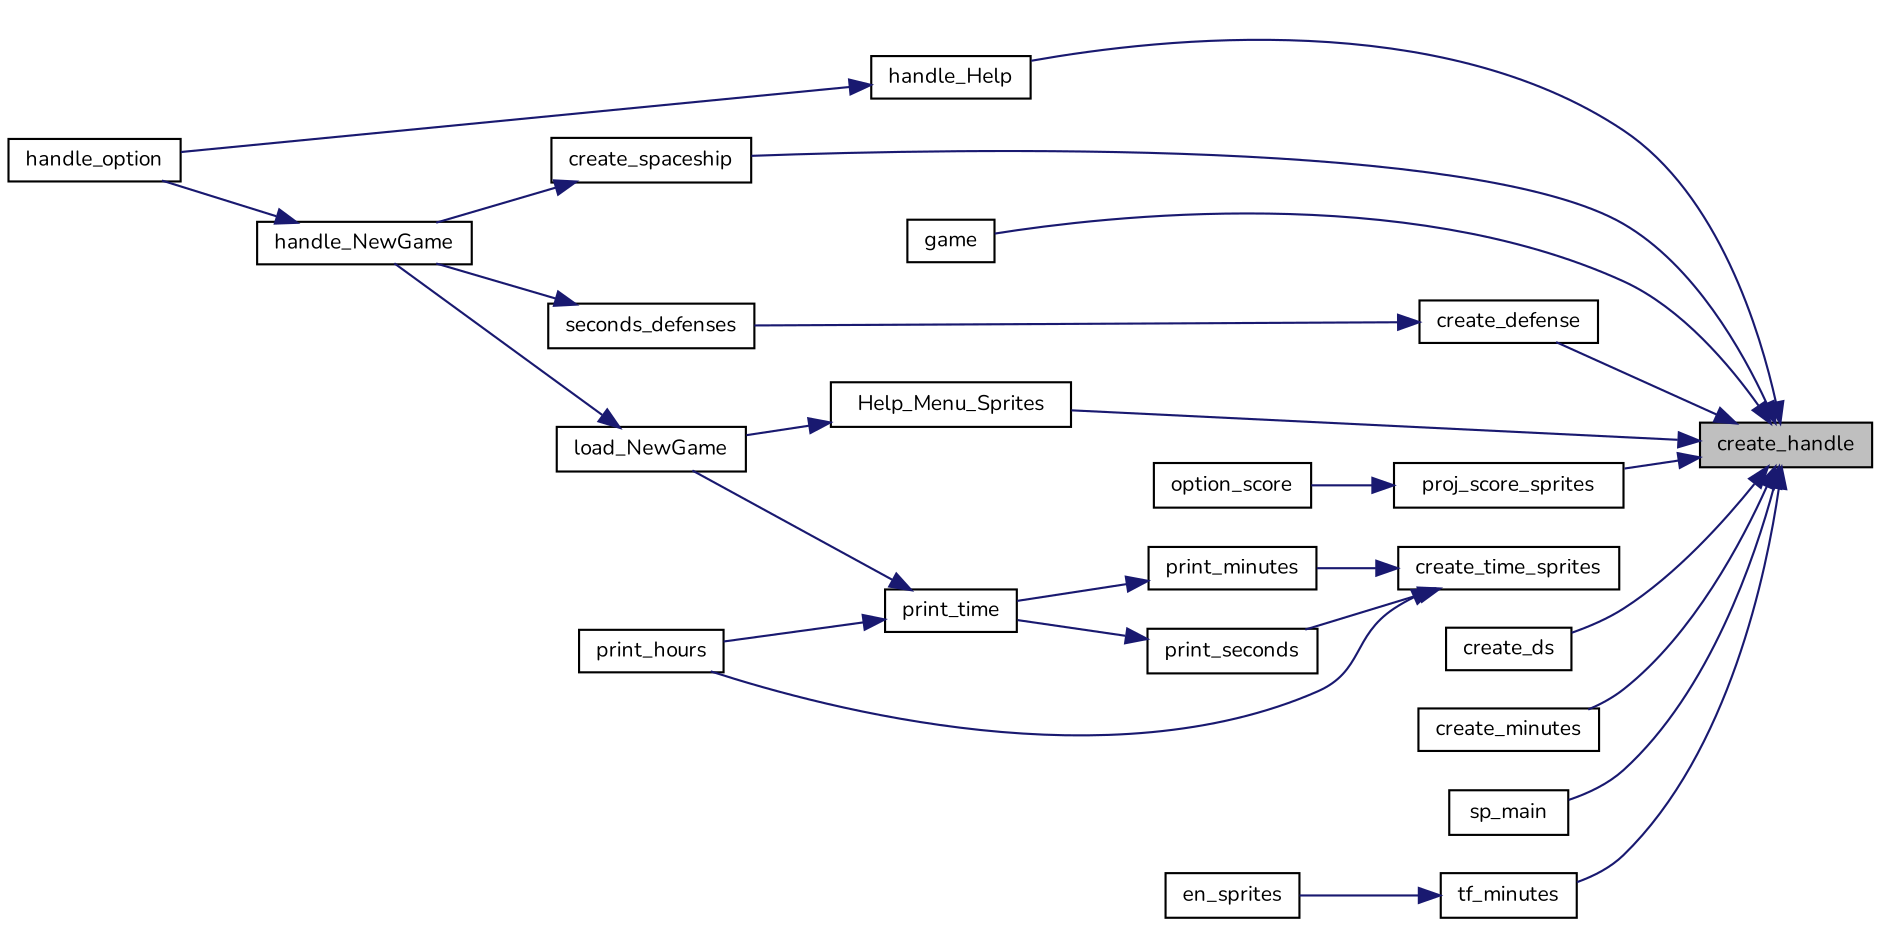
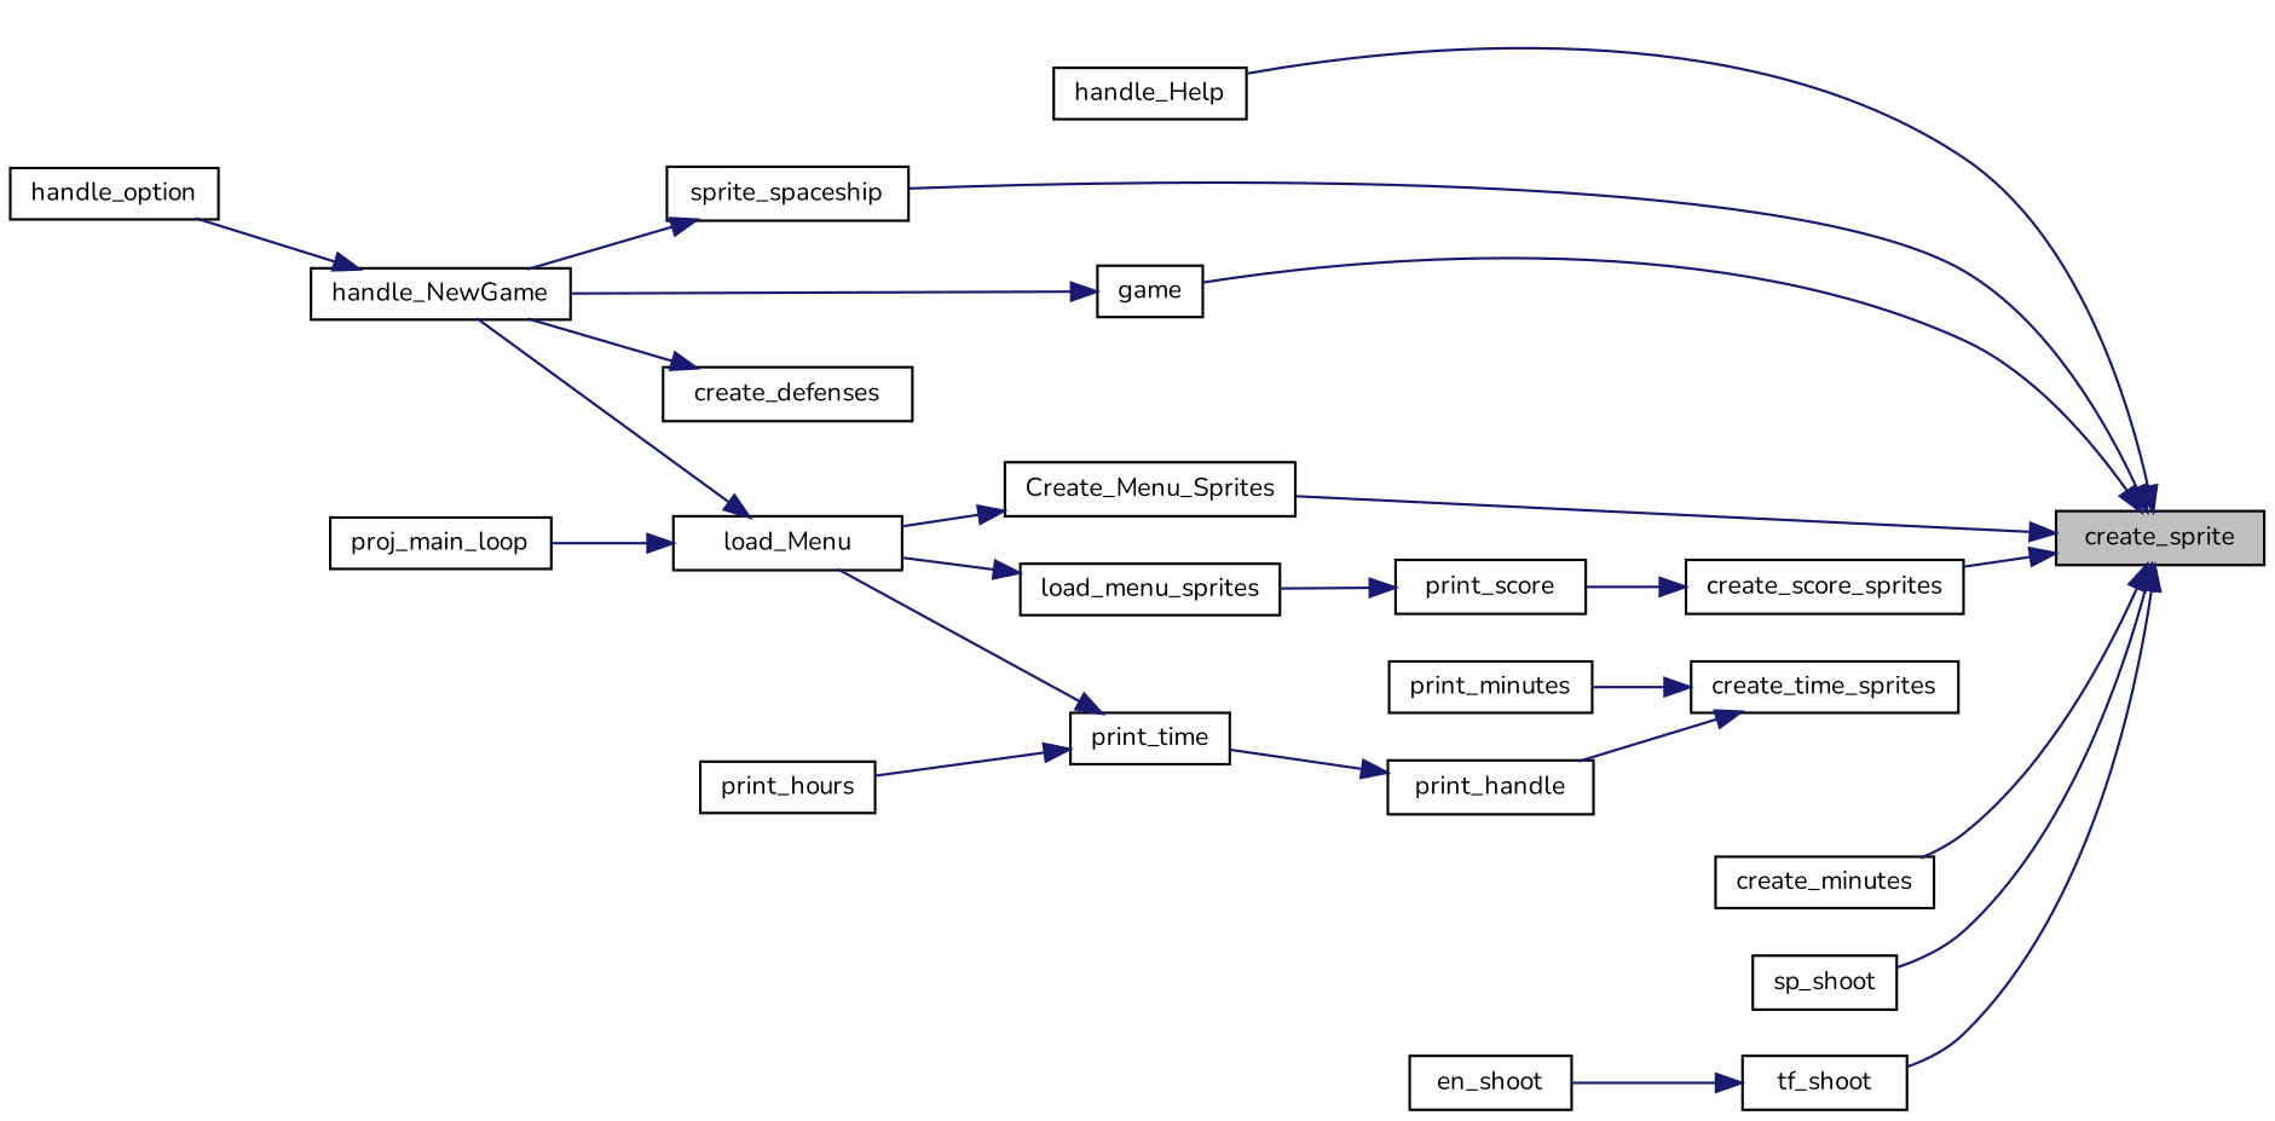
  digraph {
    fontname=Nunito
    rankdir=RL
    node [color=black fillcolor=white fontname=Nunito fontsize=10 shape=record style=filled]
    edge [color=midnightblue dir=back fontname=Nunito fontsize=10 labelfontname=Helvetica labelfontsize=10 style=solid]
-   n1 [fillcolor=grey75 fontcolor=black height=0.2 label=create_handle width=0.4]
-   n2 [height=0.2 label=create_defense width=0.4]
-   n3 [height=0.2 label=create_ds width=0.4]
-   n4 [height=0.2 label=Help_Menu_Sprites width=0.4]
-   n5 [height=0.2 label=proj_score_sprites width=0.4]
-   n6 [height=0.2 label=create_spaceship width=0.4]
+   n1 [fillcolor=grey75 fontcolor=black height=0.2 label=create_sprite width=0.4]
+   n4 [height=0.2 label=Create_Menu_Sprites width=0.4]
+   n5 [height=0.2 label=create_score_sprites width=0.4]
+   n6 [height=0.2 label=sprite_spaceship width=0.4]
    n7 [height=0.2 label=create_minutes width=0.4]
    n8 [height=0.2 label=game width=0.4]
    n9 [height=0.2 label=handle_Help width=0.4]
-   n10 [height=0.2 label=sp_main width=0.4]
-   n11 [height=0.2 label=tf_minutes width=0.4]
-   n12 [height=0.2 label=seconds_defenses width=0.4]
-   n13 [height=0.2 label=load_NewGame width=0.4]
-   n14 [height=0.2 label=option_score width=0.4]
+   n10 [height=0.2 label=sp_shoot width=0.4]
+   n11 [height=0.2 label=tf_shoot width=0.4]
+   n12 [height=0.2 label=create_defenses width=0.4]
+   n13 [height=0.2 label=load_Menu width=0.4]
+   n14 [height=0.2 label=print_score width=0.4]
    n15 [height=0.2 label=handle_NewGame width=0.4]
    n16 [height=0.2 label=create_time_sprites width=0.4]
    n17 [height=0.2 label=print_hours width=0.4]
    n18 [height=0.2 label=print_minutes width=0.4]
-   n19 [height=0.2 label=print_seconds width=0.4]
+   n19 [height=0.2 label=print_handle width=0.4]
    n20 [height=0.2 label=handle_option width=0.4]
-   n21 [height=0.2 label=en_sprites width=0.4]
+   n21 [height=0.2 label=en_shoot width=0.4]
+   n22 [height=0.2 label=proj_main_loop width=0.4]
+   n23 [height=0.2 label=load_menu_sprites width=0.4]
    n24 [height=0.2 label=print_time width=0.4]
-   n1 -> n2
-   n1 -> n3
    n1 -> n4
    n1 -> n5
    n1 -> n6
    n1 -> n7
    n1 -> n8
    n1 -> n9
    n1 -> n10
    n1 -> n11
-   n2 -> n12
    n4 -> n13
    n5 -> n14
    n6 -> n15
-   n9 -> n20
+   n8 -> n15
    n11 -> n21
    n12 -> n15
    n13 -> n15
+   n13 -> n22
+   n14 -> n23
    n15 -> n20
-   n16 -> n17
    n16 -> n18
    n16 -> n19
-   n18 -> n24
    n19 -> n24
+   n23 -> n13
    n24 -> n13
    n24 -> n17
  }
